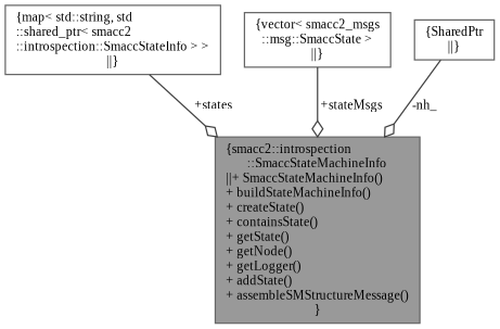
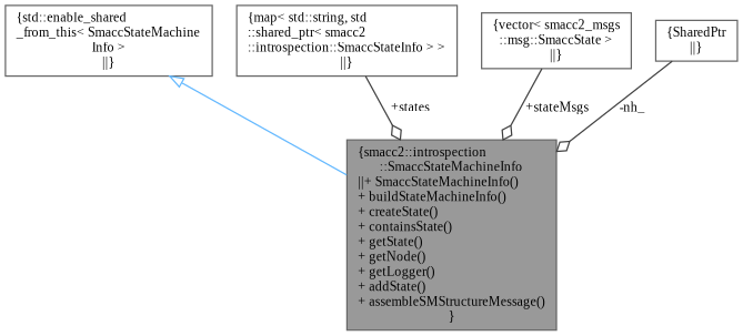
  digraph {
    fontname="Liberation Serif"
    node [color=gray40 fillcolor=white fontname="Liberation Serif" fontsize=10 shape=box style=filled]
    edge [color=grey25 fontname="Liberation Serif" fontsize=10 labelfontname=Helvetica labelfontsize=10 style=solid arrowhead=odiamond]
    n1 [fillcolor=grey60 fontcolor=black height=0.2 label="{smacc2::introspection\l::SmaccStateMachineInfo\n||+ SmaccStateMachineInfo()\l+ buildStateMachineInfo()\l+ createState()\l+ containsState()\l+ getState()\l+ getNode()\l+ getLogger()\l+ addState()\l+ assembleSMStructureMessage()\l}" width=0.4]
+   n2 [height=0.2 label="{std::enable_shared\l_from_this\< SmaccStateMachine\lInfo \>\n||}" width=0.4]
    n3 [height=0.2 label="{map\< std::string, std\l::shared_ptr\< smacc2\l::introspection::SmaccStateInfo \> \>\n||}" width=0.4]
    n4 [height=0.2 label="{vector\< smacc2_msgs\l::msg::SmaccState \>\n||}" width=0.4]
    n5 [height=0.2 label="{SharedPtr\n||}" width=0.4]
+   n2 -> n1 [arrowtail=onormal color=steelblue1 dir=back arrowhead=""]
    n3 -> n1 [label=" +states"]
    n4 -> n1 [label=" +stateMsgs"]
    n5 -> n1 [label=" -nh_"]
  }
